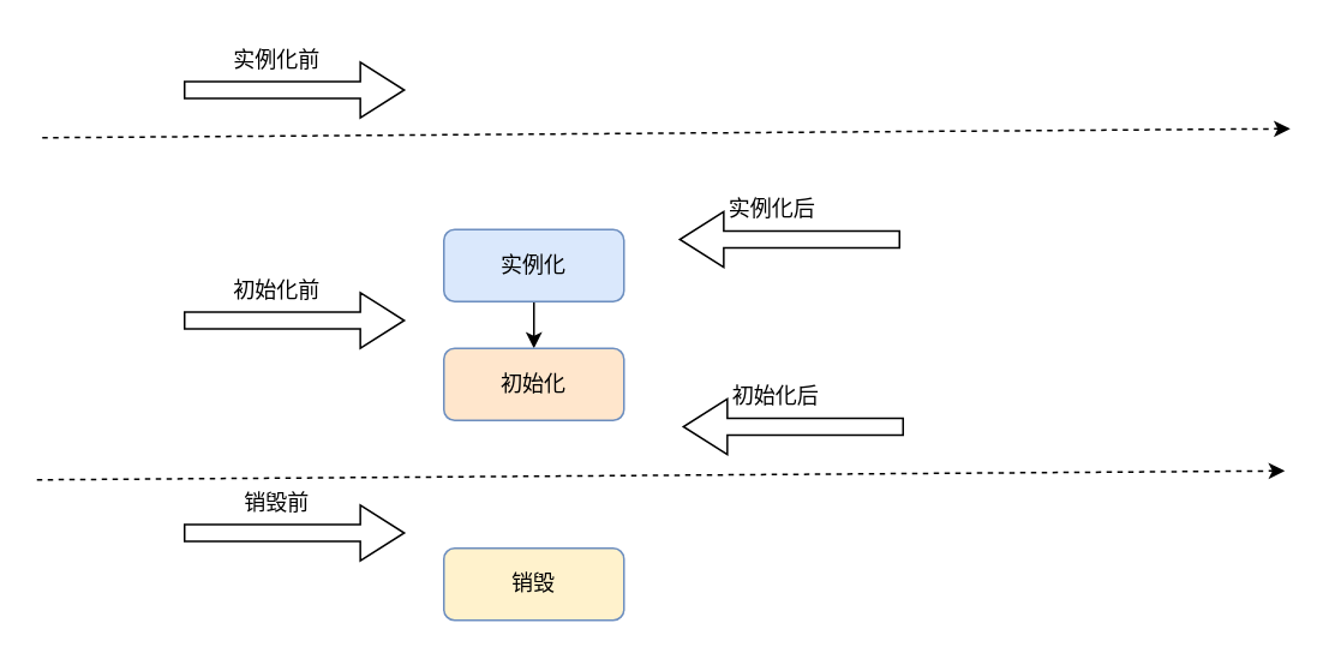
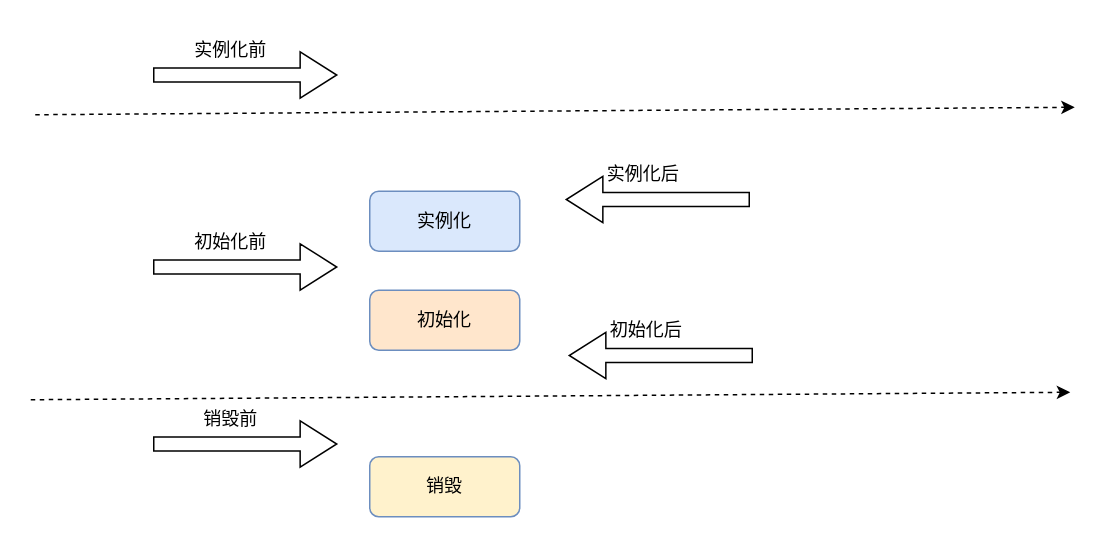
  <mxCell id="0" />
  <mxCell id="1" parent="0" />
- <mxCell id="2" style="edgeStyle=orthogonalEdgeStyle;rounded=0;orthogonalLoop=1;jettySize=auto;html=1;exitX=0.5;exitY=1;exitDx=0;exitDy=0;entryX=0.5;entryY=0;entryDx=0;entryDy=0;" parent="1" source="3" target="4" edge="1"><mxGeometry relative="1" as="geometry" /></mxCell>
  <mxCell id="3" value="实例化" style="rounded=1;whiteSpace=wrap;html=1;fillColor=#dae8fc;strokeColor=#6c8ebf;" parent="1" vertex="1"><mxGeometry x="246" y="127" width="100" height="40" as="geometry" /></mxCell>
  <mxCell id="4" value="初始化" style="rounded=1;whiteSpace=wrap;html=1;fillColor=#ffe6cc;strokeColor=#6c8ebf;" parent="1" vertex="1"><mxGeometry x="246" y="193" width="100" height="40" as="geometry" /></mxCell>
  <mxCell id="5" value="销毁" style="rounded=1;whiteSpace=wrap;html=1;fillColor=#fff2cc;strokeColor=#6c8ebf;" parent="1" vertex="1"><mxGeometry x="246" y="304" width="100" height="40" as="geometry" /></mxCell>
  <mxCell id="6" value="" style="endArrow=classic;html=1;rounded=0;dashed=1;" parent="1" edge="1"><mxGeometry width="50" height="50" relative="1" as="geometry"><mxPoint x="23" y="76" as="sourcePoint" /><mxPoint x="716" y="71" as="targetPoint" /></mxGeometry></mxCell>
  <mxCell id="7" value="" style="shape=singleArrow;whiteSpace=wrap;html=1;rounded=0;shadow=0;glass=0;labelBackgroundColor=none;sketch=0;strokeColor=default;gradientColor=none;" parent="1" vertex="1"><mxGeometry x="102" y="34" width="122" height="31" as="geometry" /></mxCell>
  <mxCell id="8" value="实例化前" style="text;html=1;align=center;verticalAlign=middle;resizable=0;points=[];autosize=1;strokeColor=none;fillColor=none;" parent="1" vertex="1"><mxGeometry x="120" y="20" width="66" height="26" as="geometry" /></mxCell>
  <mxCell id="9" value="" style="shape=singleArrow;whiteSpace=wrap;html=1;rounded=0;shadow=0;glass=0;labelBackgroundColor=none;sketch=0;strokeColor=default;gradientColor=none;" parent="1" vertex="1"><mxGeometry x="102" y="162" width="122" height="31" as="geometry" /></mxCell>
  <mxCell id="10" value="初始化前" style="text;html=1;align=center;verticalAlign=middle;resizable=0;points=[];autosize=1;strokeColor=none;fillColor=none;" parent="1" vertex="1"><mxGeometry x="120" y="148" width="66" height="26" as="geometry" /></mxCell>
  <mxCell id="11" value="" style="shape=singleArrow;whiteSpace=wrap;html=1;rounded=0;shadow=0;glass=0;labelBackgroundColor=none;sketch=0;strokeColor=default;gradientColor=none;" parent="1" vertex="1"><mxGeometry x="102" y="280" width="122" height="31" as="geometry" /></mxCell>
  <mxCell id="12" value="销毁前" style="text;html=1;align=center;verticalAlign=middle;resizable=0;points=[];autosize=1;strokeColor=none;fillColor=none;" parent="1" vertex="1"><mxGeometry x="126" y="266" width="54" height="26" as="geometry" /></mxCell>
  <mxCell id="13" value="" style="endArrow=classic;html=1;rounded=0;dashed=1;" parent="1" edge="1"><mxGeometry width="50" height="50" relative="1" as="geometry"><mxPoint x="20" y="266" as="sourcePoint" /><mxPoint x="713" y="261" as="targetPoint" /></mxGeometry></mxCell>
  <mxCell id="14" value="" style="shape=singleArrow;whiteSpace=wrap;html=1;rounded=0;shadow=0;glass=0;labelBackgroundColor=none;sketch=0;strokeColor=default;gradientColor=none;direction=west;" parent="1" vertex="1"><mxGeometry x="377" y="117" width="122" height="31" as="geometry" /></mxCell>
  <mxCell id="15" value="实例化后" style="text;html=1;align=center;verticalAlign=middle;resizable=0;points=[];autosize=1;strokeColor=none;fillColor=none;" parent="1" vertex="1"><mxGeometry x="395" y="103" width="66" height="26" as="geometry" /></mxCell>
  <mxCell id="16" value="" style="shape=singleArrow;whiteSpace=wrap;html=1;rounded=0;shadow=0;glass=0;labelBackgroundColor=none;sketch=0;strokeColor=default;gradientColor=none;direction=west;" parent="1" vertex="1"><mxGeometry x="379" y="221" width="122" height="31" as="geometry" /></mxCell>
  <mxCell id="17" value="初始化后" style="text;html=1;align=center;verticalAlign=middle;resizable=0;points=[];autosize=1;strokeColor=none;fillColor=none;" parent="1" vertex="1"><mxGeometry x="397" y="207" width="66" height="26" as="geometry" /></mxCell>
